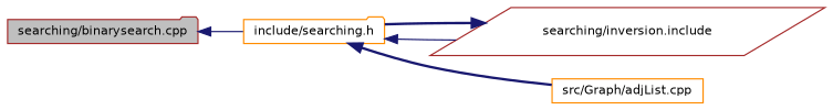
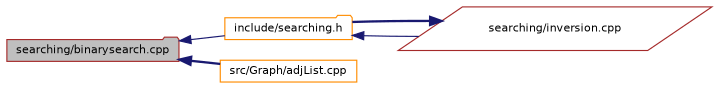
  digraph {
    rankdir=LR
    node [color=brown fillcolor=white fontname=Helvetica fontsize=10 shape=folder style=filled]
    edge [color=midnightblue dir=back fontname=Helvetica fontsize=10 labelfontname=Helvetica labelfontsize=10 style=solid]
    n1 [fillcolor=grey75 fontcolor=black height=0.2 label="searching/binarysearch.cpp" width=0.4]
    n2 [color=darkorange height=0.2 label="include/searching.h" width=0.4]
-   n3 [height=0.2 label="searching/inversion.include" shape=parallelogram width=0.4]
+   n3 [height=0.2 label="searching/inversion.cpp" shape=parallelogram width=0.4]
    n4 [color=darkorange height=0.2 label="src/Graph/adjList.cpp" shape=box width=0.4]
    n1 -> n2
    n2 -> n3
-   n2 -> n4 [style=bold]
+   n1 -> n4 [style=bold]
    n3 -> n2 [style=bold]
  }
